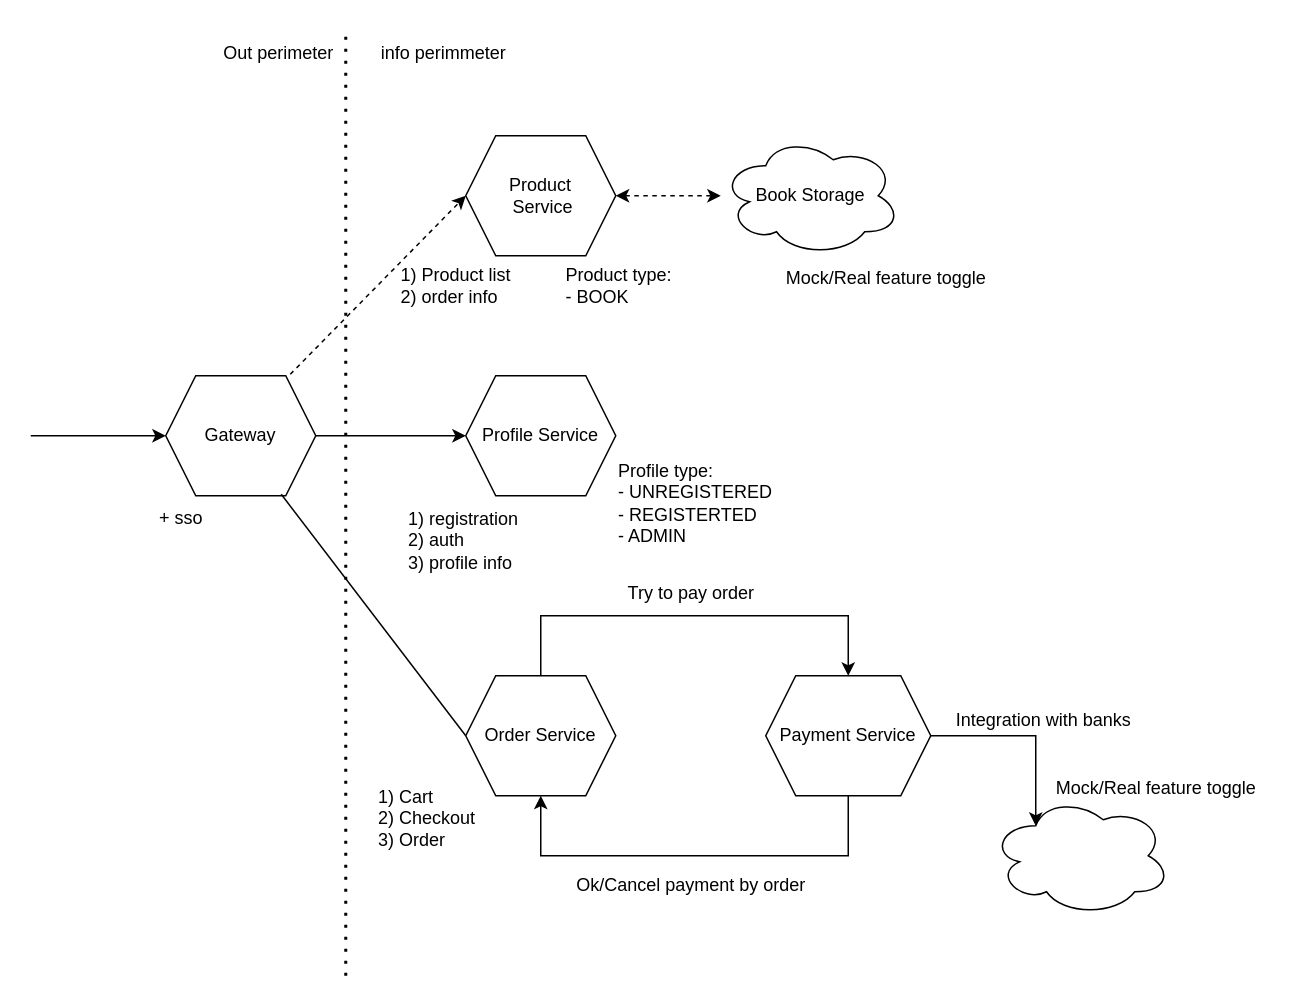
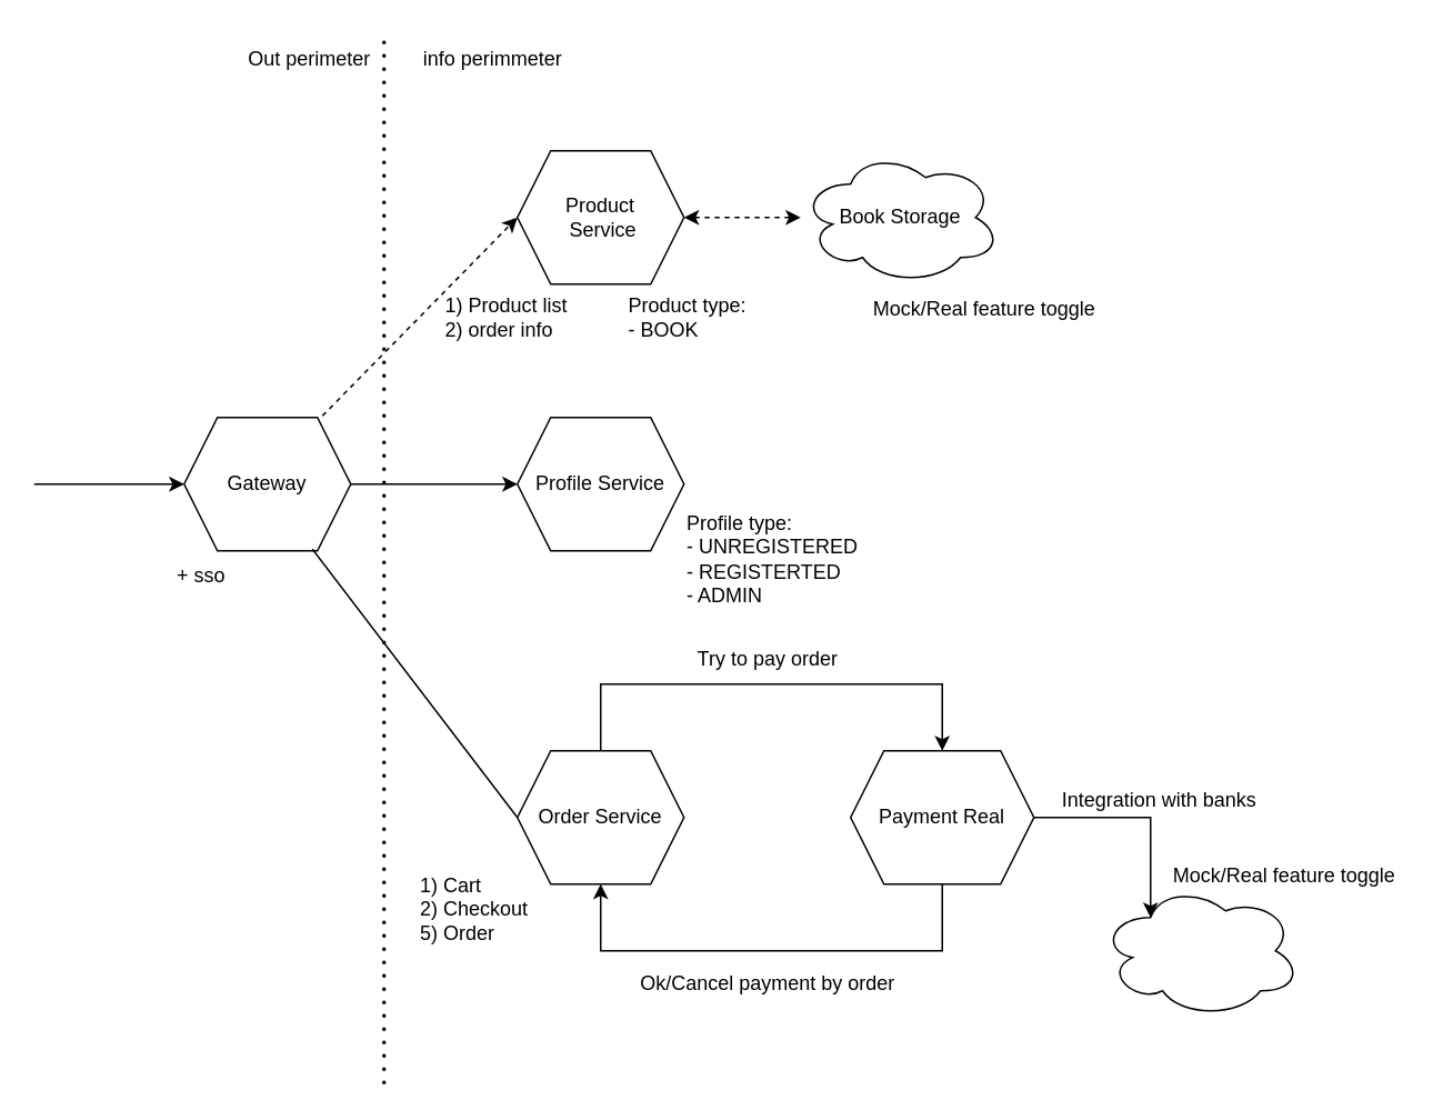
  <mxCell id="0" />
  <mxCell id="1" parent="0" />
  <mxCell id="2" value="Gateway" style="shape=hexagon;perimeter=hexagonPerimeter2;whiteSpace=wrap;html=1;fixedSize=1;" vertex="1" parent="1"><mxGeometry x="110" y="250" width="100" height="80" as="geometry" /></mxCell>
  <mxCell id="3" value="Profile Service" style="shape=hexagon;perimeter=hexagonPerimeter2;whiteSpace=wrap;html=1;fixedSize=1;" vertex="1" parent="1"><mxGeometry x="310" y="250" width="100" height="80" as="geometry" /></mxCell>
  <mxCell id="4" value="&lt;div&gt;Product&lt;/div&gt;&lt;div&gt;&amp;nbsp;Service&lt;/div&gt;" style="shape=hexagon;perimeter=hexagonPerimeter2;whiteSpace=wrap;html=1;fixedSize=1;" vertex="1" parent="1"><mxGeometry x="310" y="90" width="100" height="80" as="geometry" /></mxCell>
- <mxCell id="5" value="Payment Service" style="shape=hexagon;perimeter=hexagonPerimeter2;whiteSpace=wrap;html=1;fixedSize=1;" vertex="1" parent="1"><mxGeometry x="510" y="450" width="110" height="80" as="geometry" /></mxCell>
+ <mxCell id="5" value="Payment Real" style="shape=hexagon;perimeter=hexagonPerimeter2;whiteSpace=wrap;html=1;fixedSize=1;" vertex="1" parent="1"><mxGeometry x="510" y="450" width="110" height="80" as="geometry" /></mxCell>
  <mxCell id="6" value="Order Service" style="shape=hexagon;perimeter=hexagonPerimeter2;whiteSpace=wrap;html=1;fixedSize=1;" vertex="1" parent="1"><mxGeometry x="310" y="450" width="100" height="80" as="geometry" /></mxCell>
  <mxCell id="7" value="" style="ellipse;shape=cloud;whiteSpace=wrap;html=1;" vertex="1" parent="1"><mxGeometry x="660" y="530" width="120" height="80" as="geometry" /></mxCell>
  <mxCell id="8" value="" style="endArrow=classic;html=1;rounded=0;exitX=1;exitY=0.5;exitDx=0;exitDy=0;entryX=0.25;entryY=0.25;entryDx=0;entryDy=0;entryPerimeter=0;" edge="1" parent="1" source="5" target="7"><mxGeometry width="50" height="50" relative="1" as="geometry"><mxPoint x="390" y="430" as="sourcePoint" /><mxPoint x="440" y="380" as="targetPoint" /><Array as="points"><mxPoint x="690" y="490" /></Array></mxGeometry></mxCell>
  <mxCell id="9" value="Integration with banks" style="text;html=1;align=center;verticalAlign=middle;resizable=0;points=[];autosize=1;strokeColor=none;fillColor=none;" vertex="1" parent="1"><mxGeometry x="620" y="465" width="150" height="30" as="geometry" /></mxCell>
  <mxCell id="10" value="" style="endArrow=classic;html=1;rounded=0;exitX=0.5;exitY=0;exitDx=0;exitDy=0;entryX=0.5;entryY=0;entryDx=0;entryDy=0;" edge="1" parent="1" source="6" target="5"><mxGeometry width="50" height="50" relative="1" as="geometry"><mxPoint x="390" y="430" as="sourcePoint" /><mxPoint x="440" y="380" as="targetPoint" /><Array as="points"><mxPoint x="360" y="410" /><mxPoint x="460" y="410" /><mxPoint x="565" y="410" /></Array></mxGeometry></mxCell>
  <mxCell id="11" value="Try to pay order" style="text;html=1;align=center;verticalAlign=middle;resizable=0;points=[];autosize=1;strokeColor=none;fillColor=none;" vertex="1" parent="1"><mxGeometry x="400" y="380" width="120" height="30" as="geometry" /></mxCell>
  <mxCell id="12" value="" style="endArrow=classic;html=1;rounded=0;exitX=0.5;exitY=1;exitDx=0;exitDy=0;entryX=0.5;entryY=1;entryDx=0;entryDy=0;" edge="1" parent="1" source="5" target="6"><mxGeometry width="50" height="50" relative="1" as="geometry"><mxPoint x="390" y="430" as="sourcePoint" /><mxPoint x="440" y="380" as="targetPoint" /><Array as="points"><mxPoint x="565" y="570" /><mxPoint x="360" y="570" /></Array></mxGeometry></mxCell>
  <mxCell id="13" value="Ok/Cancel payment by order" style="text;html=1;align=center;verticalAlign=middle;resizable=0;points=[];autosize=1;strokeColor=none;fillColor=none;" vertex="1" parent="1"><mxGeometry x="365" y="575" width="190" height="30" as="geometry" /></mxCell>
- <mxCell id="14" value="&lt;div align=&quot;left&quot;&gt;1) Cart&lt;/div&gt;&lt;div align=&quot;left&quot;&gt;2) Checkout&lt;/div&gt;&lt;div align=&quot;left&quot;&gt;3) Order&lt;br&gt;&lt;/div&gt;" style="text;html=1;align=left;verticalAlign=middle;resizable=0;points=[];autosize=1;strokeColor=none;fillColor=none;" vertex="1" parent="1"><mxGeometry x="250" y="515" width="90" height="60" as="geometry" /></mxCell>
- <mxCell id="15" value="&lt;div align=&quot;left&quot;&gt;1) registration&lt;/div&gt;&lt;div align=&quot;left&quot;&gt;2) auth&lt;/div&gt;&lt;div align=&quot;left&quot;&gt;3) profile info&lt;br&gt;&lt;/div&gt;" style="text;html=1;align=left;verticalAlign=middle;resizable=0;points=[];autosize=1;strokeColor=none;fillColor=none;" vertex="1" parent="1"><mxGeometry x="270" y="330" width="100" height="60" as="geometry" /></mxCell>
+ <mxCell id="14" value="&lt;div align=&quot;left&quot;&gt;1) Cart&lt;/div&gt;&lt;div align=&quot;left&quot;&gt;2) Checkout&lt;/div&gt;&lt;div align=&quot;left&quot;&gt;5) Order&lt;br&gt;&lt;/div&gt;" style="text;html=1;align=left;verticalAlign=middle;resizable=0;points=[];autosize=1;strokeColor=none;fillColor=none;" vertex="1" parent="1"><mxGeometry x="250" y="515" width="90" height="60" as="geometry" /></mxCell>
  <mxCell id="16" value="&lt;div align=&quot;left&quot;&gt;1) Product list&lt;/div&gt;&lt;div align=&quot;left&quot;&gt;2) order info&lt;/div&gt;" style="text;html=1;align=left;verticalAlign=middle;resizable=0;points=[];autosize=1;strokeColor=none;fillColor=none;" vertex="1" parent="1"><mxGeometry x="265" y="170" width="110" height="40" as="geometry" /></mxCell>
  <mxCell id="17" value="&lt;div align=&quot;left&quot;&gt;Product type: &lt;br&gt;&lt;/div&gt;&lt;div align=&quot;left&quot;&gt;- BOOK&lt;/div&gt;" style="text;html=1;align=left;verticalAlign=middle;resizable=0;points=[];autosize=1;strokeColor=none;fillColor=none;" vertex="1" parent="1"><mxGeometry x="375" y="170" width="100" height="40" as="geometry" /></mxCell>
  <mxCell id="18" value="" style="endArrow=none;html=1;rounded=0;exitX=0.77;exitY=0.988;exitDx=0;exitDy=0;exitPerimeter=0;entryX=0;entryY=0.5;entryDx=0;entryDy=0;" edge="1" parent="1" source="2" target="6"><mxGeometry width="50" height="50" relative="1" as="geometry"><mxPoint x="390" y="430" as="sourcePoint" /><mxPoint x="440" y="380" as="targetPoint" /></mxGeometry></mxCell>
  <mxCell id="19" value="" style="endArrow=classic;html=1;rounded=0;exitX=1;exitY=0.5;exitDx=0;exitDy=0;entryX=0;entryY=0.5;entryDx=0;entryDy=0;" edge="1" parent="1" source="2" target="3"><mxGeometry width="50" height="50" relative="1" as="geometry"><mxPoint x="390" y="430" as="sourcePoint" /><mxPoint x="440" y="380" as="targetPoint" /></mxGeometry></mxCell>
  <mxCell id="20" value="" style="endArrow=classic;html=1;rounded=0;exitX=0.83;exitY=-0.012;exitDx=0;exitDy=0;exitPerimeter=0;entryX=0;entryY=0.5;entryDx=0;entryDy=0;dashed=1;" edge="1" parent="1" source="2" target="4"><mxGeometry width="50" height="50" relative="1" as="geometry"><mxPoint x="390" y="430" as="sourcePoint" /><mxPoint x="440" y="380" as="targetPoint" /></mxGeometry></mxCell>
  <mxCell id="21" value="" style="endArrow=classic;html=1;rounded=0;entryX=0;entryY=0.5;entryDx=0;entryDy=0;" edge="1" parent="1" target="2"><mxGeometry width="50" height="50" relative="1" as="geometry"><mxPoint x="20" y="290" as="sourcePoint" /><mxPoint x="440" y="380" as="targetPoint" /></mxGeometry></mxCell>
  <mxCell id="22" value="+ sso" style="text;html=1;align=center;verticalAlign=middle;resizable=0;points=[];autosize=1;strokeColor=none;fillColor=none;" vertex="1" parent="1"><mxGeometry x="95" y="330" width="50" height="30" as="geometry" /></mxCell>
  <mxCell id="23" value="" style="endArrow=none;dashed=1;html=1;dashPattern=1 3;strokeWidth=2;rounded=0;" edge="1" parent="1"><mxGeometry width="50" height="50" relative="1" as="geometry"><mxPoint x="230" y="650" as="sourcePoint" /><mxPoint x="230" y="20" as="targetPoint" /></mxGeometry></mxCell>
  <mxCell id="24" value="Out perimeter" style="text;html=1;align=center;verticalAlign=middle;resizable=0;points=[];autosize=1;strokeColor=none;fillColor=none;" vertex="1" parent="1"><mxGeometry x="135" y="20" width="100" height="30" as="geometry" /></mxCell>
  <mxCell id="25" value="info perimmeter" style="text;html=1;align=center;verticalAlign=middle;resizable=0;points=[];autosize=1;strokeColor=none;fillColor=none;" vertex="1" parent="1"><mxGeometry x="230" y="20" width="130" height="30" as="geometry" /></mxCell>
  <mxCell id="26" value="&lt;div&gt;Book Storage&lt;/div&gt;" style="ellipse;shape=cloud;whiteSpace=wrap;html=1;" vertex="1" parent="1"><mxGeometry x="480" y="90" width="120" height="80" as="geometry" /></mxCell>
  <mxCell id="27" value="" style="endArrow=classic;startArrow=classic;html=1;rounded=0;exitX=1;exitY=0.5;exitDx=0;exitDy=0;dashed=1;" edge="1" parent="1" source="4" target="26"><mxGeometry width="50" height="50" relative="1" as="geometry"><mxPoint x="390" y="430" as="sourcePoint" /><mxPoint x="440" y="380" as="targetPoint" /></mxGeometry></mxCell>
  <mxCell id="28" value="&lt;div align=&quot;left&quot;&gt;Profile type:&lt;/div&gt;&lt;div align=&quot;left&quot;&gt;- UNREGISTERED&lt;/div&gt;&lt;div align=&quot;left&quot;&gt;- REGISTERTED&lt;/div&gt;&lt;div align=&quot;left&quot;&gt;- ADMIN&lt;br&gt;&lt;/div&gt;" style="text;html=1;align=left;verticalAlign=middle;resizable=0;points=[];autosize=1;strokeColor=none;fillColor=none;" vertex="1" parent="1"><mxGeometry x="410" y="300" width="120" height="70" as="geometry" /></mxCell>
  <mxCell id="29" value="Mock/Real feature toggle" style="text;html=1;align=center;verticalAlign=middle;resizable=0;points=[];autosize=1;strokeColor=none;fillColor=none;" vertex="1" parent="1"><mxGeometry x="510" y="170" width="160" height="30" as="geometry" /></mxCell>
  <mxCell id="30" value="Mock/Real feature toggle" style="text;html=1;align=center;verticalAlign=middle;resizable=0;points=[];autosize=1;strokeColor=none;fillColor=none;" vertex="1" parent="1"><mxGeometry x="690" y="510" width="160" height="30" as="geometry" /></mxCell>
